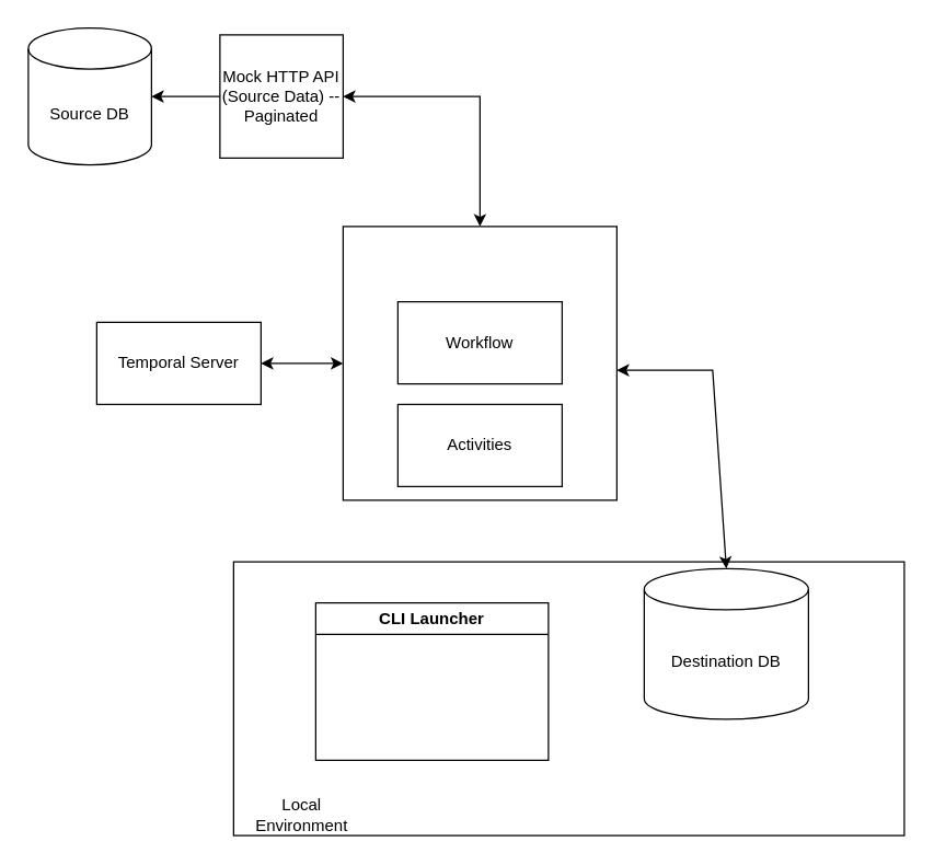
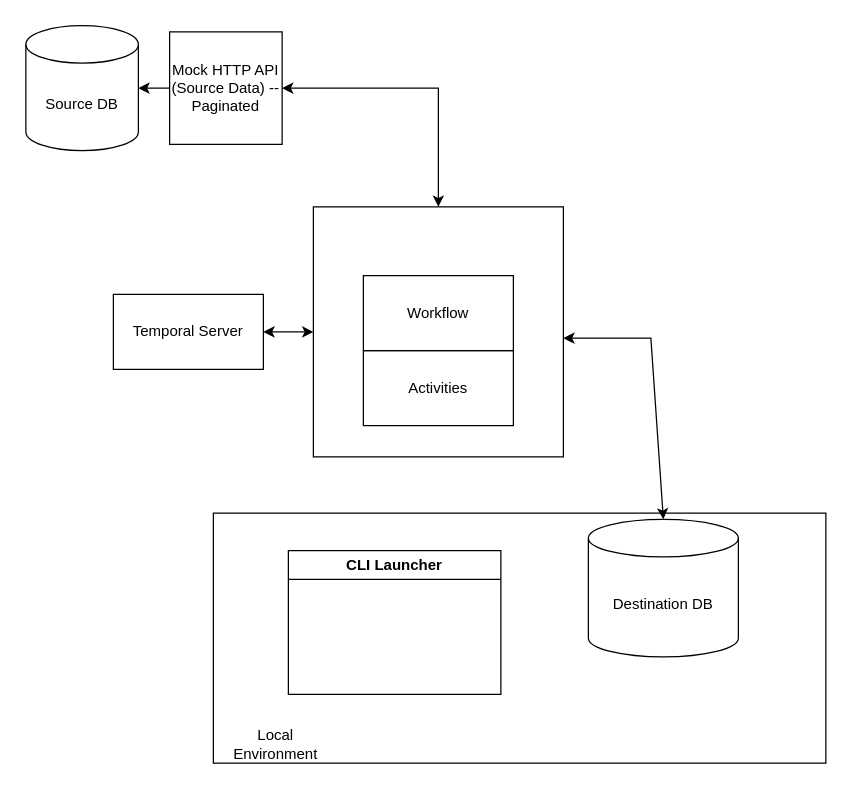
  <mxCell id="0" />
  <mxCell id="1" parent="0" />
  <mxCell id="2" value="" style="rounded=0;whiteSpace=wrap;html=1;" vertex="1" parent="1"><mxGeometry x="170" y="410" width="490" height="200" as="geometry" /></mxCell>
  <mxCell id="3" value="Source DB" style="shape=cylinder3;whiteSpace=wrap;html=1;boundedLbl=1;backgroundOutline=1;size=15;" vertex="1" parent="1"><mxGeometry x="20" y="20" width="90" height="100" as="geometry" /></mxCell>
- <mxCell id="4" value="Mock HTTP API (Source Data) -- Paginated" style="whiteSpace=wrap;html=1;aspect=fixed;" vertex="1" parent="1"><mxGeometry x="160" y="25" width="90" height="90" as="geometry" /></mxCell>
+ <mxCell id="4" value="Mock HTTP API (Source Data) -- Paginated" style="whiteSpace=wrap;html=1;aspect=fixed;" vertex="1" parent="1"><mxGeometry x="135" y="25" width="90" height="90" as="geometry" /></mxCell>
  <mxCell id="5" value="" style="endArrow=none;startArrow=classic;html=1;rounded=0;exitX=1;exitY=0.5;exitDx=0;exitDy=0;exitPerimeter=0;entryX=0;entryY=0.5;entryDx=0;entryDy=0;" edge="1" parent="1" source="3" target="4"><mxGeometry width="50" height="50" relative="1" as="geometry"><mxPoint x="70" y="260" as="sourcePoint" /><mxPoint x="120" y="210" as="targetPoint" /></mxGeometry></mxCell>
  <mxCell id="6" value="" style="whiteSpace=wrap;html=1;aspect=fixed;" vertex="1" parent="1"><mxGeometry x="250" y="165" width="200" height="200" as="geometry" /></mxCell>
  <mxCell id="7" value="Destination DB" style="shape=cylinder3;whiteSpace=wrap;html=1;boundedLbl=1;backgroundOutline=1;size=15;" vertex="1" parent="1"><mxGeometry x="470" y="415" width="120" height="110" as="geometry" /></mxCell>
  <mxCell id="8" value="" style="endArrow=classic;startArrow=classic;html=1;rounded=0;exitX=1;exitY=0.5;exitDx=0;exitDy=0;entryX=0.5;entryY=0;entryDx=0;entryDy=0;" edge="1" parent="1" source="4" target="6"><mxGeometry width="50" height="50" relative="1" as="geometry"><mxPoint x="290" y="100" as="sourcePoint" /><mxPoint x="340" y="50" as="targetPoint" /><Array as="points"><mxPoint x="350" y="70" /></Array></mxGeometry></mxCell>
- <mxCell id="9" value="Temporal Server" style="rounded=0;whiteSpace=wrap;html=1;" vertex="1" parent="1"><mxGeometry x="70" y="235" width="120" height="60" as="geometry" /></mxCell>
+ <mxCell id="9" value="Temporal Server" style="rounded=0;whiteSpace=wrap;html=1;" vertex="1" parent="1"><mxGeometry x="90" y="235" width="120" height="60" as="geometry" /></mxCell>
  <mxCell id="10" value="" style="endArrow=classic;startArrow=classic;html=1;rounded=0;entryX=0;entryY=0.5;entryDx=0;entryDy=0;exitX=1;exitY=0.5;exitDx=0;exitDy=0;" edge="1" parent="1" source="9" target="6"><mxGeometry width="50" height="50" relative="1" as="geometry"><mxPoint x="110" y="380" as="sourcePoint" /><mxPoint x="160" y="330" as="targetPoint" /></mxGeometry></mxCell>
  <mxCell id="11" value="CLI Launcher" style="swimlane;whiteSpace=wrap;html=1;" vertex="1" parent="1"><mxGeometry x="230" y="440" width="170" height="115" as="geometry" /></mxCell>
- <mxCell id="12" value="Activities" style="rounded=0;whiteSpace=wrap;html=1;" vertex="1" parent="1"><mxGeometry x="290" y="295" width="120" height="60" as="geometry" /></mxCell>
+ <mxCell id="12" value="Activities" style="rounded=0;whiteSpace=wrap;html=1;" vertex="1" parent="1"><mxGeometry x="290" y="280" width="120" height="60" as="geometry" /></mxCell>
  <mxCell id="13" value="Workflow" style="rounded=0;whiteSpace=wrap;html=1;" vertex="1" parent="1"><mxGeometry x="290" y="220" width="120" height="60" as="geometry" /></mxCell>
  <mxCell id="14" value="" style="endArrow=classic;startArrow=classic;html=1;rounded=0;entryX=0.5;entryY=0;entryDx=0;entryDy=0;entryPerimeter=0;" edge="1" parent="1" target="7"><mxGeometry width="50" height="50" relative="1" as="geometry"><mxPoint x="450" y="270" as="sourcePoint" /><mxPoint x="500" y="220" as="targetPoint" /><Array as="points"><mxPoint x="520" y="270" /></Array></mxGeometry></mxCell>
  <mxCell id="15" value="Local Environment" style="text;html=1;whiteSpace=wrap;strokeColor=none;fillColor=none;align=center;verticalAlign=middle;rounded=0;" vertex="1" parent="1"><mxGeometry x="170" y="580" width="100" height="30" as="geometry" /></mxCell>
